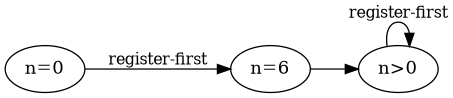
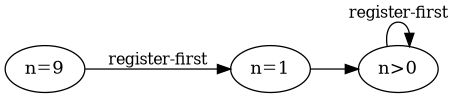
  digraph {
    rankdir=LR
    edge [fontsize=12]
-   "n=0"
-   "n=1" [label="n=6"]
+   "n=0" [label="n=9"]
+   "n=1"
    "n>0"
    "n=0" -> "n=1" [label="register-first"]
    "n=1" -> "n>0"
    "n>0" -> "n>0" [label="register-first"]
  }
